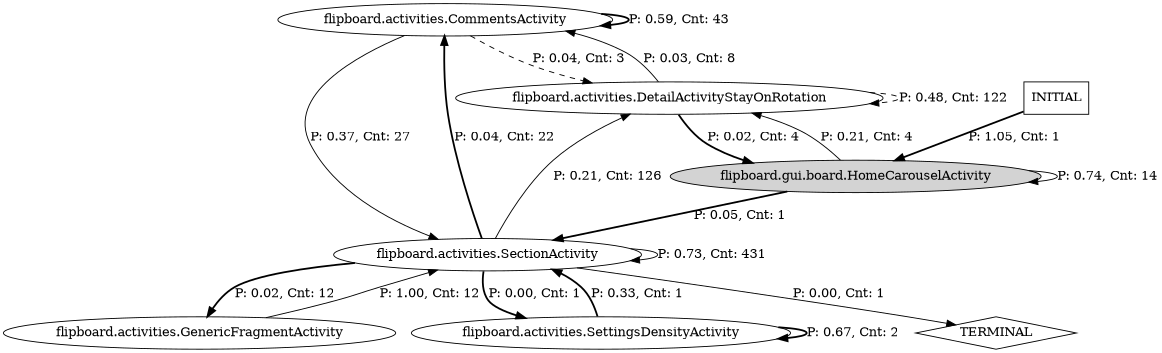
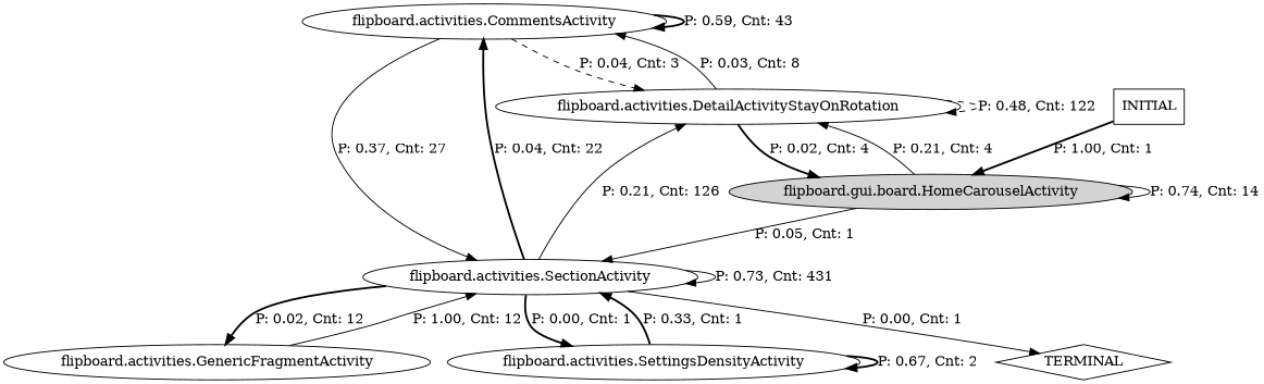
  digraph {
    node [fillcolor=white style=filled]
    edge [style=bold]
    n1 [label="flipboard.activities.CommentsActivity"]
    n2 [label="flipboard.activities.DetailActivityStayOnRotation"]
    n3 [label="flipboard.activities.SectionActivity"]
    n4 [fillcolor=lightgrey label="flipboard.gui.board.HomeCarouselActivity"]
    n5 [label="flipboard.activities.GenericFragmentActivity"]
    n6 [label="flipboard.activities.SettingsDensityActivity"]
    n7 [label=TERMINAL shape=diamond]
    n8 [label=INITIAL shape=box]
    n1 -> n1 [label="P: 0.59, Cnt: 43"]
    n1 -> n2 [label="P: 0.04, Cnt: 3" style=dashed]
    n1 -> n3 [label="P: 0.37, Cnt: 27" style=solid]
    n2 -> n1 [label="P: 0.03, Cnt: 8" style=solid]
    n2 -> n2 [label="P: 0.48, Cnt: 122" style=dashed]
    n2 -> n4 [label="P: 0.02, Cnt: 4"]
    n3 -> n1 [label="P: 0.04, Cnt: 22"]
    n3 -> n2 [label="P: 0.21, Cnt: 126" style=solid]
    n3 -> n3 [label="P: 0.73, Cnt: 431" style=solid]
    n3 -> n5 [label="P: 0.02, Cnt: 12"]
    n3 -> n6 [label="P: 0.00, Cnt: 1"]
    n3 -> n7 [label="P: 0.00, Cnt: 1" style=solid]
    n4 -> n2 [label="P: 0.21, Cnt: 4" style=solid]
-   n4 -> n3 [label="P: 0.05, Cnt: 1"]
+   n4 -> n3 [label="P: 0.05, Cnt: 1" style=solid]
    n4 -> n4 [label="P: 0.74, Cnt: 14" style=solid]
    n5 -> n3 [label="P: 1.00, Cnt: 12" style=solid]
    n6 -> n3 [label="P: 0.33, Cnt: 1"]
    n6 -> n6 [label="P: 0.67, Cnt: 2"]
-   n8 -> n4 [label="P: 1.05, Cnt: 1"]
+   n8 -> n4 [label="P: 1.00, Cnt: 1"]
  }
